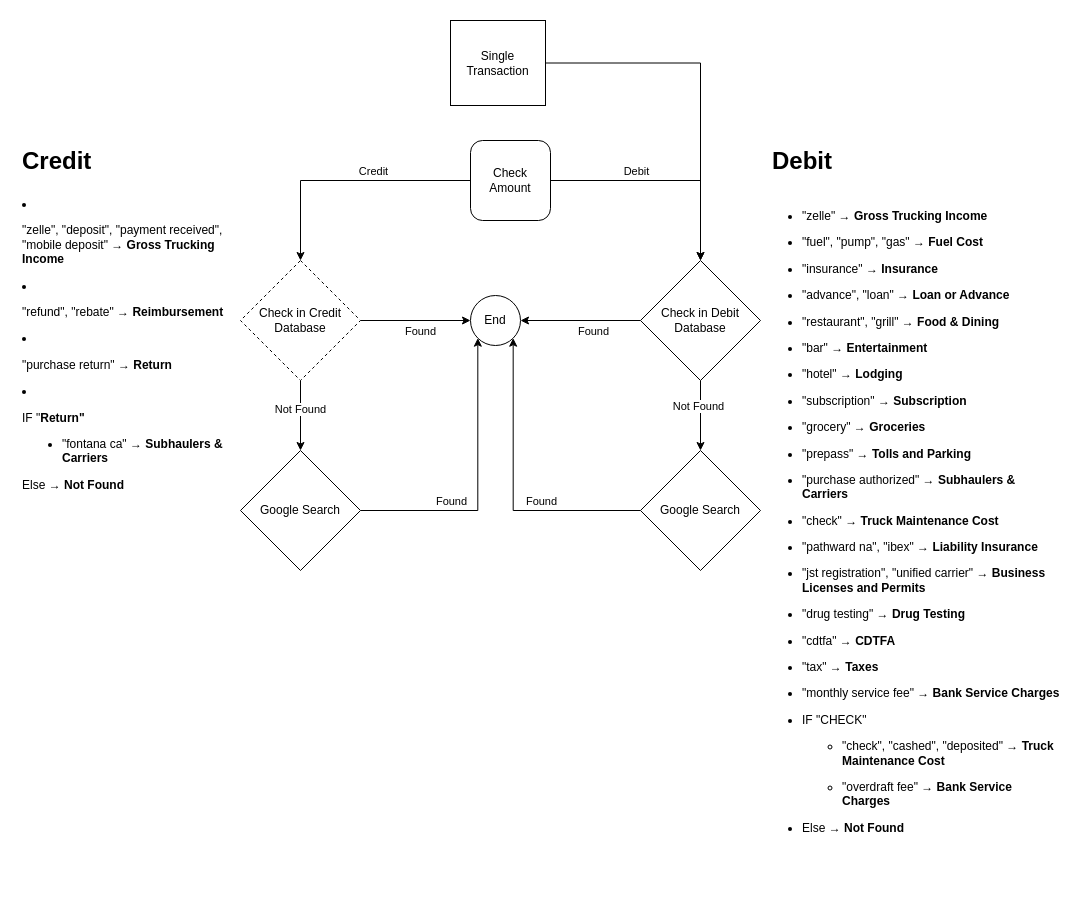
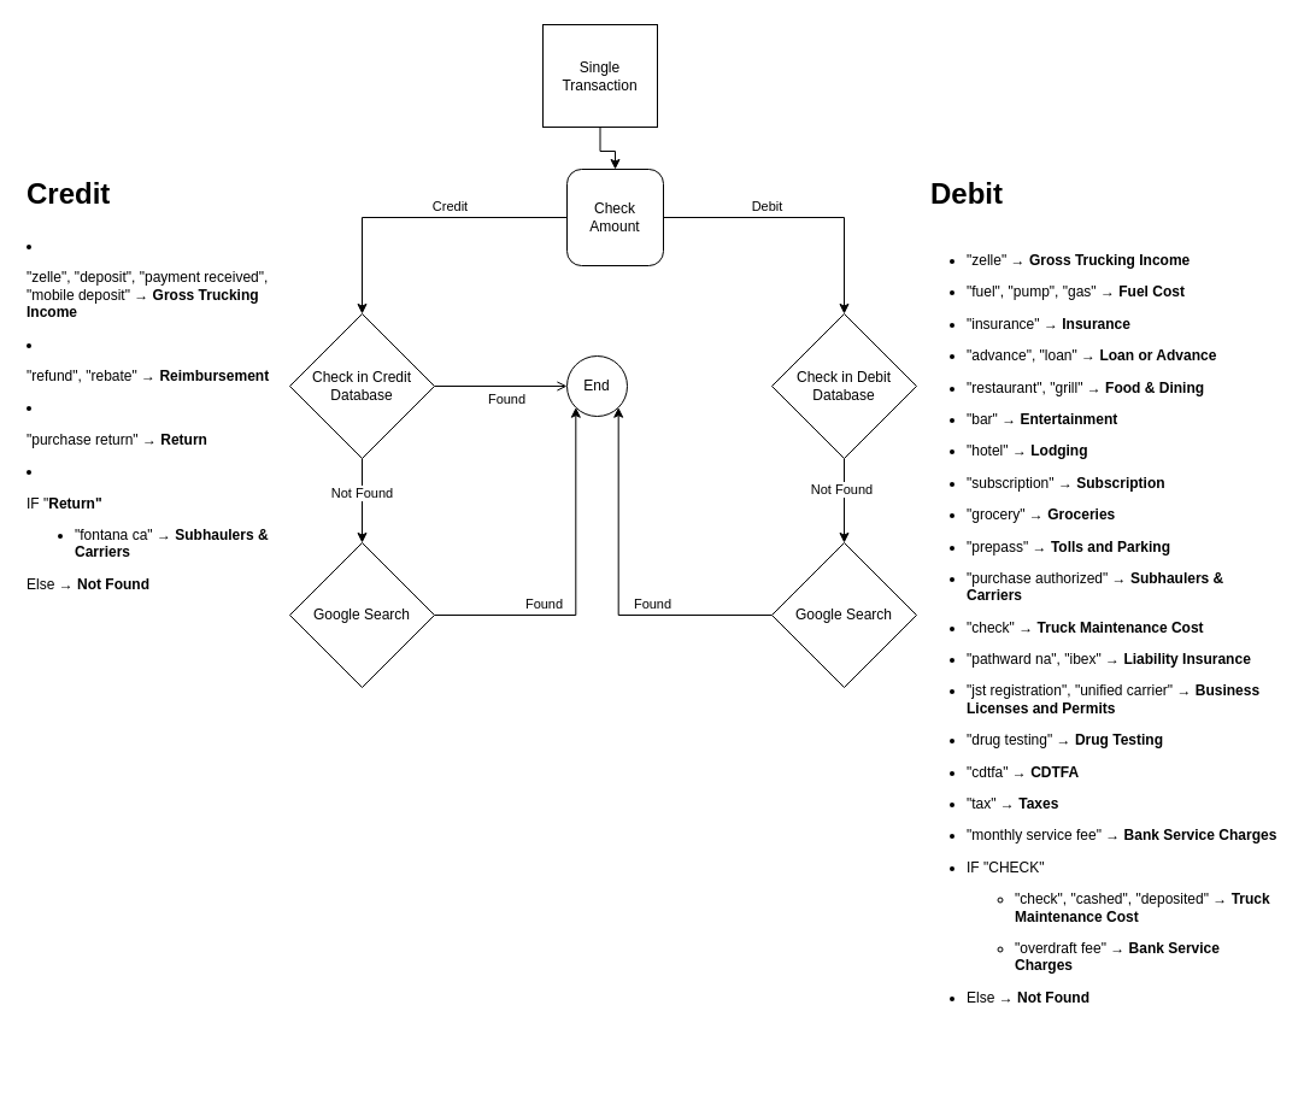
  <mxCell id="0" />
  <mxCell id="1" parent="0" />
- <mxCell id="2" style="edgeStyle=orthogonalEdgeStyle;rounded=0;orthogonalLoop=1;jettySize=auto;html=1;" edge="1" parent="1" source="3" target="19"><mxGeometry relative="1" as="geometry" /></mxCell>
+ <mxCell id="2" style="edgeStyle=orthogonalEdgeStyle;rounded=0;orthogonalLoop=1;jettySize=auto;html=1;entryX=0.5;entryY=0;entryDx=0;entryDy=0;" edge="1" parent="1" source="3" target="8"><mxGeometry relative="1" as="geometry" /></mxCell>
  <mxCell id="3" value="&lt;div&gt;Single Transaction&lt;/div&gt;" style="rounded=0;whiteSpace=wrap;html=1;" vertex="1" parent="1"><mxGeometry x="450" y="20" width="95" height="85" as="geometry" /></mxCell>
  <mxCell id="4" style="edgeStyle=orthogonalEdgeStyle;rounded=0;orthogonalLoop=1;jettySize=auto;html=1;entryX=0.5;entryY=0;entryDx=0;entryDy=0;" edge="1" parent="1" source="8" target="19"><mxGeometry relative="1" as="geometry"><mxPoint x="620" y="240" as="targetPoint" /></mxGeometry></mxCell>
  <mxCell id="5" value="&lt;div&gt;Debit&lt;/div&gt;" style="edgeLabel;html=1;align=center;verticalAlign=middle;resizable=0;points=[];" vertex="1" connectable="0" parent="4"><mxGeometry x="-0.308" y="1" relative="1" as="geometry"><mxPoint x="5" y="-9" as="offset" /></mxGeometry></mxCell>
  <mxCell id="6" style="edgeStyle=orthogonalEdgeStyle;rounded=0;orthogonalLoop=1;jettySize=auto;html=1;entryX=0.5;entryY=0;entryDx=0;entryDy=0;exitX=0;exitY=0.5;exitDx=0;exitDy=0;" edge="1" parent="1" source="8" target="13"><mxGeometry relative="1" as="geometry"><mxPoint x="370" y="180" as="sourcePoint" /><mxPoint x="300" y="240" as="targetPoint" /></mxGeometry></mxCell>
  <mxCell id="7" value="Credit" style="edgeLabel;html=1;align=center;verticalAlign=middle;resizable=0;points=[];" vertex="1" connectable="0" parent="6"><mxGeometry x="-0.215" y="-1" relative="1" as="geometry"><mxPoint y="-9" as="offset" /></mxGeometry></mxCell>
  <mxCell id="8" value="Check Amount" style="whiteSpace=wrap;html=1;rounded=1;" vertex="1" parent="1"><mxGeometry x="470" y="140" width="80" height="80" as="geometry" /></mxCell>
- <mxCell id="9" value="" style="edgeStyle=orthogonalEdgeStyle;rounded=0;orthogonalLoop=1;jettySize=auto;html=1;" edge="1" parent="1" source="13" target="14"><mxGeometry relative="1" as="geometry" /></mxCell>
+ <mxCell id="9" value="" style="edgeStyle=orthogonalEdgeStyle;rounded=0;orthogonalLoop=1;jettySize=auto;html=1;endArrow=open;" edge="1" parent="1" source="13" target="14"><mxGeometry relative="1" as="geometry" /></mxCell>
  <mxCell id="10" value="Found" style="edgeLabel;html=1;align=center;verticalAlign=middle;resizable=0;points=[];" vertex="1" connectable="0" parent="9"><mxGeometry x="0.073" relative="1" as="geometry"><mxPoint y="10" as="offset" /></mxGeometry></mxCell>
  <mxCell id="11" style="edgeStyle=orthogonalEdgeStyle;rounded=0;orthogonalLoop=1;jettySize=auto;html=1;entryX=0.5;entryY=0;entryDx=0;entryDy=0;" edge="1" parent="1" source="13" target="22"><mxGeometry relative="1" as="geometry" /></mxCell>
  <mxCell id="12" value="Not Found" style="edgeLabel;html=1;align=center;verticalAlign=middle;resizable=0;points=[];" vertex="1" connectable="0" parent="11"><mxGeometry x="-0.2" y="-1" relative="1" as="geometry"><mxPoint as="offset" /></mxGeometry></mxCell>
- <mxCell id="13" value="Check in Credit Database" style="rhombus;whiteSpace=wrap;html=1;aspect=fixed;dashed=1;" vertex="1" parent="1"><mxGeometry x="240" y="260" width="120" height="120" as="geometry" /></mxCell>
+ <mxCell id="13" value="Check in Credit Database" style="rhombus;whiteSpace=wrap;html=1;aspect=fixed;" vertex="1" parent="1"><mxGeometry x="240" y="260" width="120" height="120" as="geometry" /></mxCell>
  <mxCell id="14" value="End" style="ellipse;whiteSpace=wrap;html=1;aspect=fixed;" vertex="1" parent="1"><mxGeometry x="470" y="295" width="50" height="50" as="geometry" /></mxCell>
- <mxCell id="15" style="edgeStyle=orthogonalEdgeStyle;rounded=0;orthogonalLoop=1;jettySize=auto;html=1;entryX=1;entryY=0.5;entryDx=0;entryDy=0;" edge="1" parent="1" source="19" target="14"><mxGeometry relative="1" as="geometry" /></mxCell>
- <mxCell id="16" value="Found" style="edgeLabel;html=1;align=center;verticalAlign=middle;resizable=0;points=[];" vertex="1" connectable="0" parent="15"><mxGeometry x="-0.2" y="-2" relative="1" as="geometry"><mxPoint y="12" as="offset" /></mxGeometry></mxCell>
  <mxCell id="17" style="edgeStyle=orthogonalEdgeStyle;rounded=0;orthogonalLoop=1;jettySize=auto;html=1;entryX=0.5;entryY=0;entryDx=0;entryDy=0;" edge="1" parent="1" source="19" target="25"><mxGeometry relative="1" as="geometry" /></mxCell>
  <mxCell id="18" value="Not Found" style="edgeLabel;html=1;align=center;verticalAlign=middle;resizable=0;points=[];" vertex="1" connectable="0" parent="17"><mxGeometry x="-0.286" y="-3" relative="1" as="geometry"><mxPoint as="offset" /></mxGeometry></mxCell>
  <mxCell id="19" value="Check in Debit Database" style="rhombus;whiteSpace=wrap;html=1;aspect=fixed;" vertex="1" parent="1"><mxGeometry x="640" y="260" width="120" height="120" as="geometry" /></mxCell>
  <mxCell id="20" style="edgeStyle=orthogonalEdgeStyle;rounded=0;orthogonalLoop=1;jettySize=auto;html=1;entryX=0;entryY=1;entryDx=0;entryDy=0;" edge="1" parent="1" source="22" target="14"><mxGeometry relative="1" as="geometry" /></mxCell>
  <mxCell id="21" value="Found" style="edgeLabel;html=1;align=center;verticalAlign=middle;resizable=0;points=[];" vertex="1" connectable="0" parent="20"><mxGeometry x="-0.372" relative="1" as="geometry"><mxPoint x="-1" y="-10" as="offset" /></mxGeometry></mxCell>
  <mxCell id="22" value="Google Search" style="rhombus;whiteSpace=wrap;html=1;aspect=fixed;" vertex="1" parent="1"><mxGeometry x="240" y="450" width="120" height="120" as="geometry" /></mxCell>
  <mxCell id="23" style="edgeStyle=orthogonalEdgeStyle;rounded=0;orthogonalLoop=1;jettySize=auto;html=1;entryX=1;entryY=1;entryDx=0;entryDy=0;" edge="1" parent="1" source="25" target="14"><mxGeometry relative="1" as="geometry" /></mxCell>
  <mxCell id="24" value="Found" style="edgeLabel;html=1;align=center;verticalAlign=middle;resizable=0;points=[];" vertex="1" connectable="0" parent="23"><mxGeometry x="-0.259" relative="1" as="geometry"><mxPoint x="11" y="-10" as="offset" /></mxGeometry></mxCell>
  <mxCell id="25" value="Google Search" style="rhombus;whiteSpace=wrap;html=1;aspect=fixed;" vertex="1" parent="1"><mxGeometry x="640" y="450" width="120" height="120" as="geometry" /></mxCell>
  <mxCell id="26" value="&lt;li data-pm-slice=&quot;2 4 [&amp;quot;list&amp;quot;,{&amp;quot;spread&amp;quot;:true,&amp;quot;start&amp;quot;:141,&amp;quot;end&amp;quot;:1507}]&quot;&gt;&lt;p&gt;&lt;span&gt;&quot;zelle&quot;, &quot;deposit&quot;, &quot;payment received&quot;, &quot;mobile deposit&quot; → &lt;/span&gt;&lt;span&gt;&lt;strong&gt;Gross Trucking Income&lt;/strong&gt;&lt;/span&gt;&lt;/p&gt;&lt;/li&gt;&lt;li data-pm-slice=&quot;2 4 [&amp;quot;list&amp;quot;,{&amp;quot;spread&amp;quot;:true,&amp;quot;start&amp;quot;:141,&amp;quot;end&amp;quot;:1507}]&quot;&gt;&lt;p&gt;&lt;span&gt;&quot;refund&quot;, &quot;rebate&quot; → &lt;/span&gt;&lt;span&gt;&lt;strong&gt;Reimbursement&lt;/strong&gt;&lt;/span&gt;&lt;/p&gt;&lt;/li&gt;&lt;li data-pm-slice=&quot;2 4 [&amp;quot;list&amp;quot;,{&amp;quot;spread&amp;quot;:true,&amp;quot;start&amp;quot;:141,&amp;quot;end&amp;quot;:1507}]&quot;&gt;&lt;p&gt;&lt;span&gt;&quot;purchase return&quot; → &lt;/span&gt;&lt;span&gt;&lt;strong&gt;Return&lt;/strong&gt;&lt;/span&gt;&lt;/p&gt;&lt;/li&gt;&lt;li data-pm-slice=&quot;2 4 [&amp;quot;list&amp;quot;,{&amp;quot;spread&amp;quot;:true,&amp;quot;start&amp;quot;:141,&amp;quot;end&amp;quot;:1507}]&quot;&gt;&lt;p&gt;&lt;span&gt;IF &quot;&lt;/span&gt;&lt;span&gt;&lt;/span&gt;&lt;span&gt;&lt;strong&gt;Return&quot;&lt;/strong&gt;&lt;/span&gt;&lt;/p&gt;&lt;ul data-spread=&quot;false&quot;&gt;&lt;li&gt;&lt;p&gt;&lt;span&gt;&quot;fontana ca&quot; → &lt;/span&gt;&lt;span&gt;&lt;strong&gt;Subhaulers &amp;amp; Carriers&lt;/strong&gt;&lt;/span&gt;&lt;/p&gt;&lt;/li&gt;&lt;/ul&gt;&lt;span&gt;Else → &lt;/span&gt;&lt;span&gt;&lt;strong&gt;Not Found&lt;/strong&gt;&lt;/span&gt;&lt;/li&gt;" style="text;whiteSpace=wrap;html=1;" vertex="1" parent="1"><mxGeometry x="20" y="190" width="220" height="220" as="geometry" /></mxCell>
  <mxCell id="27" value="&lt;h1 style=&quot;margin-top: 0px;&quot;&gt;Credit&lt;/h1&gt;" style="text;html=1;whiteSpace=wrap;overflow=hidden;rounded=0;" vertex="1" parent="1"><mxGeometry x="20" y="140" width="90" height="40" as="geometry" /></mxCell>
  <mxCell id="28" value="&lt;h1 style=&quot;margin-top: 0px;&quot;&gt;Debit&lt;/h1&gt;" style="text;html=1;whiteSpace=wrap;overflow=hidden;rounded=0;" vertex="1" parent="1"><mxGeometry x="770" y="140" width="90" height="40" as="geometry" /></mxCell>
  <mxCell id="29" value="&lt;ul data-spread=&quot;false&quot; data-pm-slice=&quot;3 3 [&amp;quot;list&amp;quot;,{&amp;quot;spread&amp;quot;:true,&amp;quot;start&amp;quot;:141,&amp;quot;end&amp;quot;:1507},&amp;quot;regular_list_item&amp;quot;,{&amp;quot;start&amp;quot;:498,&amp;quot;end&amp;quot;:1507},&amp;quot;list&amp;quot;,{&amp;quot;spread&amp;quot;:false,&amp;quot;start&amp;quot;:512,&amp;quot;end&amp;quot;:1507},&amp;quot;regular_list_item&amp;quot;,{&amp;quot;start&amp;quot;:512,&amp;quot;end&amp;quot;:1312}]&quot;&gt;&lt;li&gt;&lt;p&gt;&lt;span&gt;&quot;zelle&quot; → &lt;/span&gt;&lt;span&gt;&lt;strong&gt;Gross Trucking Income&lt;/strong&gt;&lt;/span&gt;&lt;/p&gt;&lt;/li&gt;&lt;li&gt;&lt;p&gt;&lt;span&gt;&quot;fuel&quot;, &quot;pump&quot;, &quot;gas&quot; → &lt;/span&gt;&lt;span&gt;&lt;strong&gt;Fuel Cost&lt;/strong&gt;&lt;/span&gt;&lt;/p&gt;&lt;/li&gt;&lt;li&gt;&lt;p&gt;&lt;span&gt;&quot;insurance&quot; → &lt;/span&gt;&lt;span&gt;&lt;strong&gt;Insurance&lt;/strong&gt;&lt;/span&gt;&lt;/p&gt;&lt;/li&gt;&lt;li&gt;&lt;p&gt;&lt;span&gt;&quot;advance&quot;, &quot;loan&quot; → &lt;/span&gt;&lt;span&gt;&lt;strong&gt;Loan or Advance&lt;/strong&gt;&lt;/span&gt;&lt;/p&gt;&lt;/li&gt;&lt;li&gt;&lt;p&gt;&lt;span&gt;&quot;restaurant&quot;, &quot;grill&quot; → &lt;/span&gt;&lt;span&gt;&lt;strong&gt;Food &amp;amp; Dining&lt;/strong&gt;&lt;/span&gt;&lt;/p&gt;&lt;/li&gt;&lt;li&gt;&lt;p&gt;&lt;span&gt;&quot;bar&quot; → &lt;/span&gt;&lt;span&gt;&lt;strong&gt;Entertainment&lt;/strong&gt;&lt;/span&gt;&lt;/p&gt;&lt;/li&gt;&lt;li&gt;&lt;p&gt;&lt;span&gt;&quot;hotel&quot; → &lt;/span&gt;&lt;span&gt;&lt;strong&gt;Lodging&lt;/strong&gt;&lt;/span&gt;&lt;/p&gt;&lt;/li&gt;&lt;li&gt;&lt;p&gt;&lt;span&gt;&quot;subscription&quot; → &lt;/span&gt;&lt;span&gt;&lt;strong&gt;Subscription&lt;/strong&gt;&lt;/span&gt;&lt;/p&gt;&lt;/li&gt;&lt;li&gt;&lt;p&gt;&lt;span&gt;&quot;grocery&quot; → &lt;/span&gt;&lt;span&gt;&lt;strong&gt;Groceries&lt;/strong&gt;&lt;/span&gt;&lt;/p&gt;&lt;/li&gt;&lt;li&gt;&lt;p&gt;&lt;span&gt;&quot;prepass&quot; → &lt;/span&gt;&lt;span&gt;&lt;strong&gt;Tolls and Parking&lt;/strong&gt;&lt;/span&gt;&lt;/p&gt;&lt;/li&gt;&lt;li&gt;&lt;p&gt;&lt;span&gt;&quot;purchase authorized&quot; → &lt;/span&gt;&lt;span&gt;&lt;strong&gt;Subhaulers &amp;amp; Carriers&lt;/strong&gt;&lt;/span&gt;&lt;/p&gt;&lt;/li&gt;&lt;li&gt;&lt;p&gt;&lt;span&gt;&quot;check&quot; → &lt;/span&gt;&lt;span&gt;&lt;strong&gt;Truck Maintenance Cost&lt;/strong&gt;&lt;/span&gt;&lt;/p&gt;&lt;/li&gt;&lt;li&gt;&lt;p&gt;&lt;span&gt;&quot;pathward na&quot;, &quot;ibex&quot; → &lt;/span&gt;&lt;span&gt;&lt;strong&gt;Liability Insurance&lt;/strong&gt;&lt;/span&gt;&lt;/p&gt;&lt;/li&gt;&lt;li&gt;&lt;p&gt;&lt;span&gt;&quot;jst registration&quot;, &quot;unified carrier&quot; → &lt;/span&gt;&lt;span&gt;&lt;strong&gt;Business Licenses and Permits&lt;/strong&gt;&lt;/span&gt;&lt;/p&gt;&lt;/li&gt;&lt;li&gt;&lt;p&gt;&lt;span&gt;&quot;drug testing&quot; → &lt;/span&gt;&lt;span&gt;&lt;strong&gt;Drug Testing&lt;/strong&gt;&lt;/span&gt;&lt;/p&gt;&lt;/li&gt;&lt;li&gt;&lt;p&gt;&lt;span&gt;&quot;cdtfa&quot; → &lt;/span&gt;&lt;span&gt;&lt;strong&gt;CDTFA&lt;/strong&gt;&lt;/span&gt;&lt;/p&gt;&lt;/li&gt;&lt;li&gt;&lt;p&gt;&lt;span&gt;&quot;tax&quot; → &lt;/span&gt;&lt;span&gt;&lt;strong&gt;Taxes&lt;/strong&gt;&lt;/span&gt;&lt;/p&gt;&lt;/li&gt;&lt;li&gt;&lt;p&gt;&lt;span&gt;&quot;monthly service fee&quot; → &lt;/span&gt;&lt;span&gt;&lt;strong&gt;Bank Service Charges&lt;/strong&gt;&lt;/span&gt;&lt;/p&gt;&lt;/li&gt;&lt;li data-pm-slice=&quot;2 4 [&amp;quot;list&amp;quot;,{&amp;quot;spread&amp;quot;:true,&amp;quot;start&amp;quot;:141,&amp;quot;end&amp;quot;:1507},&amp;quot;regular_list_item&amp;quot;,{&amp;quot;start&amp;quot;:498,&amp;quot;end&amp;quot;:1507},&amp;quot;list&amp;quot;,{&amp;quot;spread&amp;quot;:false,&amp;quot;start&amp;quot;:512,&amp;quot;end&amp;quot;:1507}]&quot;&gt;&lt;p&gt;&lt;span&gt;IF &quot;&lt;/span&gt;&lt;span&gt;CHECK&quot;&lt;/span&gt;&lt;/p&gt;&lt;ul data-spread=&quot;false&quot;&gt;&lt;li&gt;&lt;p&gt;&lt;span&gt;&quot;check&quot;, &quot;cashed&quot;, &quot;deposited&quot; → &lt;/span&gt;&lt;span&gt;&lt;strong&gt;Truck Maintenance Cost&lt;/strong&gt;&lt;/span&gt;&lt;/p&gt;&lt;/li&gt;&lt;li&gt;&lt;p&gt;&lt;span&gt;&quot;overdraft fee&quot; → &lt;/span&gt;&lt;span&gt;&lt;strong&gt;Bank Service Charges&lt;/strong&gt;&lt;/span&gt;&lt;/p&gt;&lt;/li&gt;&lt;/ul&gt;&lt;/li&gt;&lt;li&gt;&lt;p data-pm-slice=&quot;1 1 [&amp;quot;list&amp;quot;,{&amp;quot;spread&amp;quot;:true,&amp;quot;start&amp;quot;:141,&amp;quot;end&amp;quot;:1507},&amp;quot;regular_list_item&amp;quot;,{&amp;quot;start&amp;quot;:498,&amp;quot;end&amp;quot;:1507},&amp;quot;list&amp;quot;,{&amp;quot;spread&amp;quot;:false,&amp;quot;start&amp;quot;:512,&amp;quot;end&amp;quot;:1507},&amp;quot;regular_list_item&amp;quot;,{&amp;quot;start&amp;quot;:1475,&amp;quot;end&amp;quot;:1507}]&quot;&gt;&lt;span&gt;Else → &lt;/span&gt;&lt;span&gt;&lt;strong&gt;Not Found&lt;/strong&gt;&lt;/span&gt;&lt;/p&gt;&lt;br&gt;&lt;/li&gt;&lt;/ul&gt;" style="text;whiteSpace=wrap;html=1;" vertex="1" parent="1"><mxGeometry x="760" y="190" width="300" height="710" as="geometry" /></mxCell>
